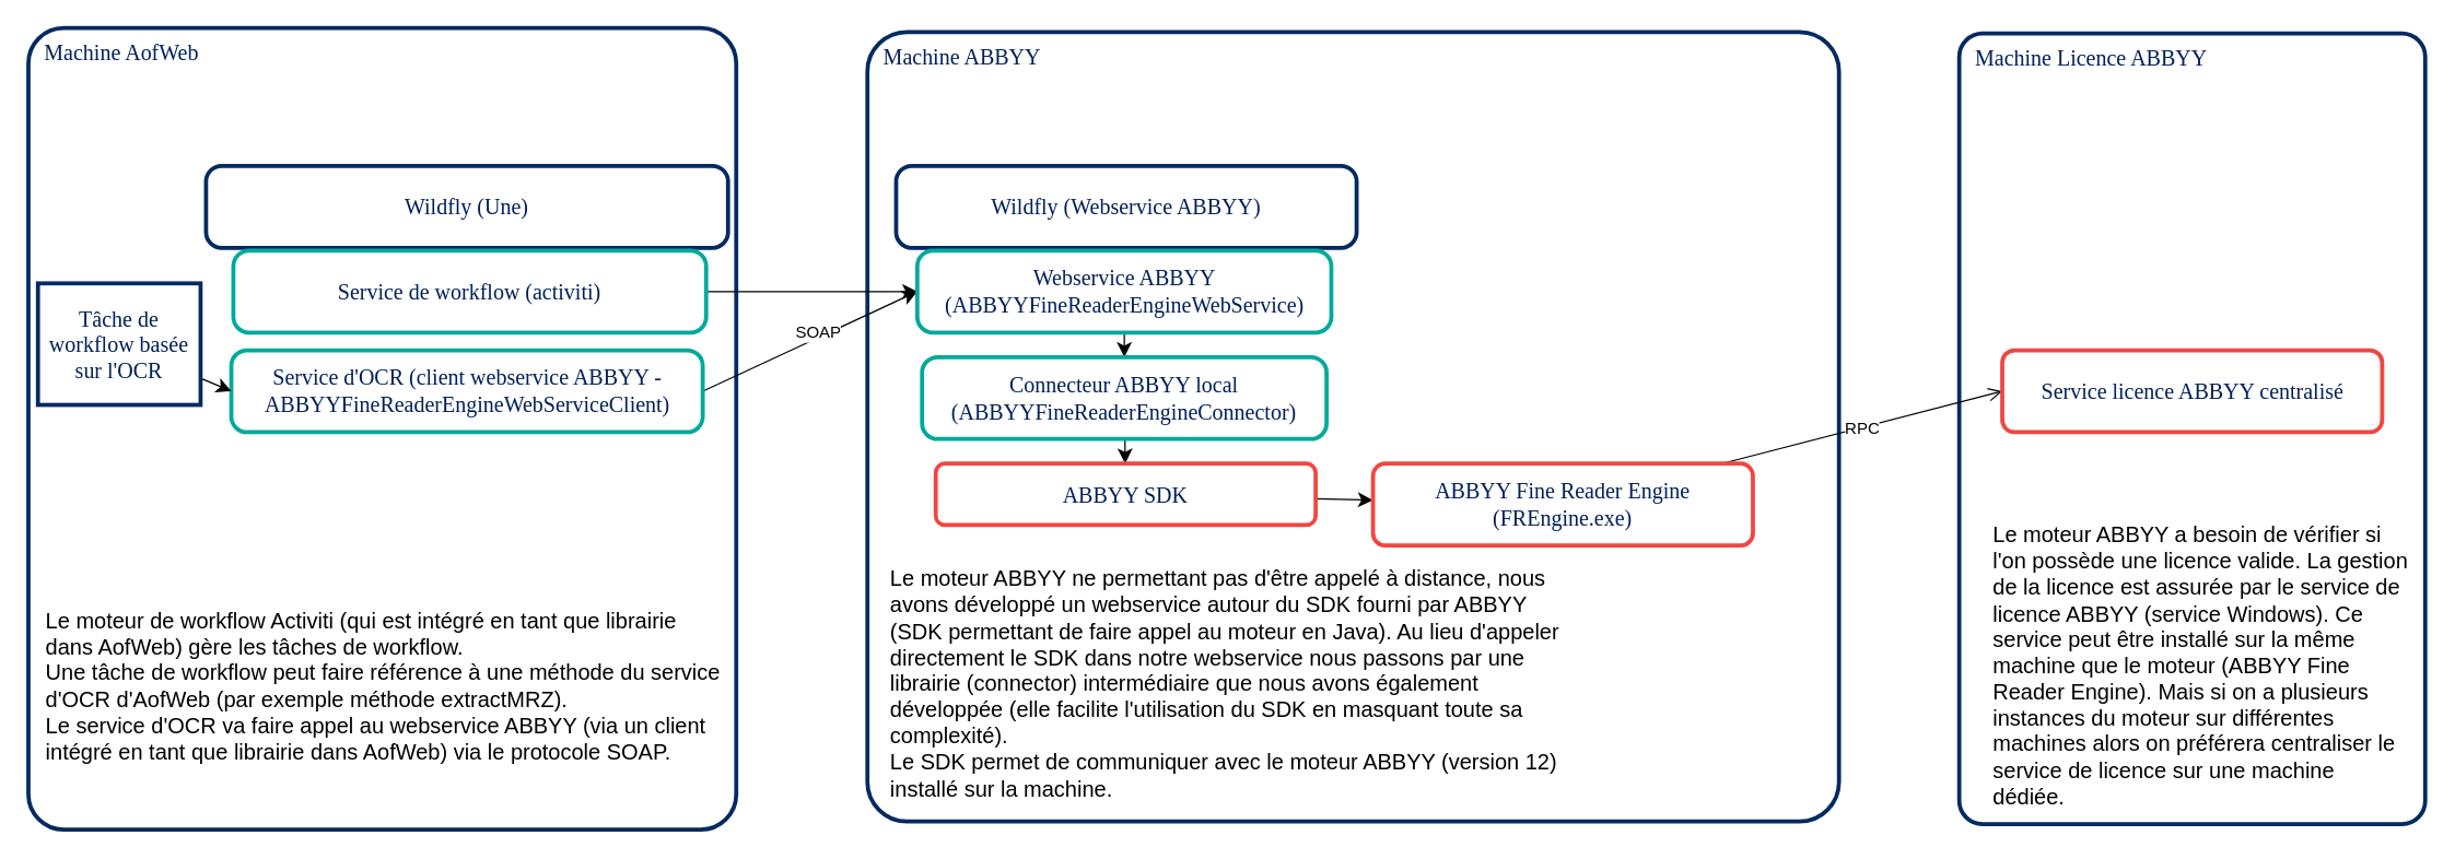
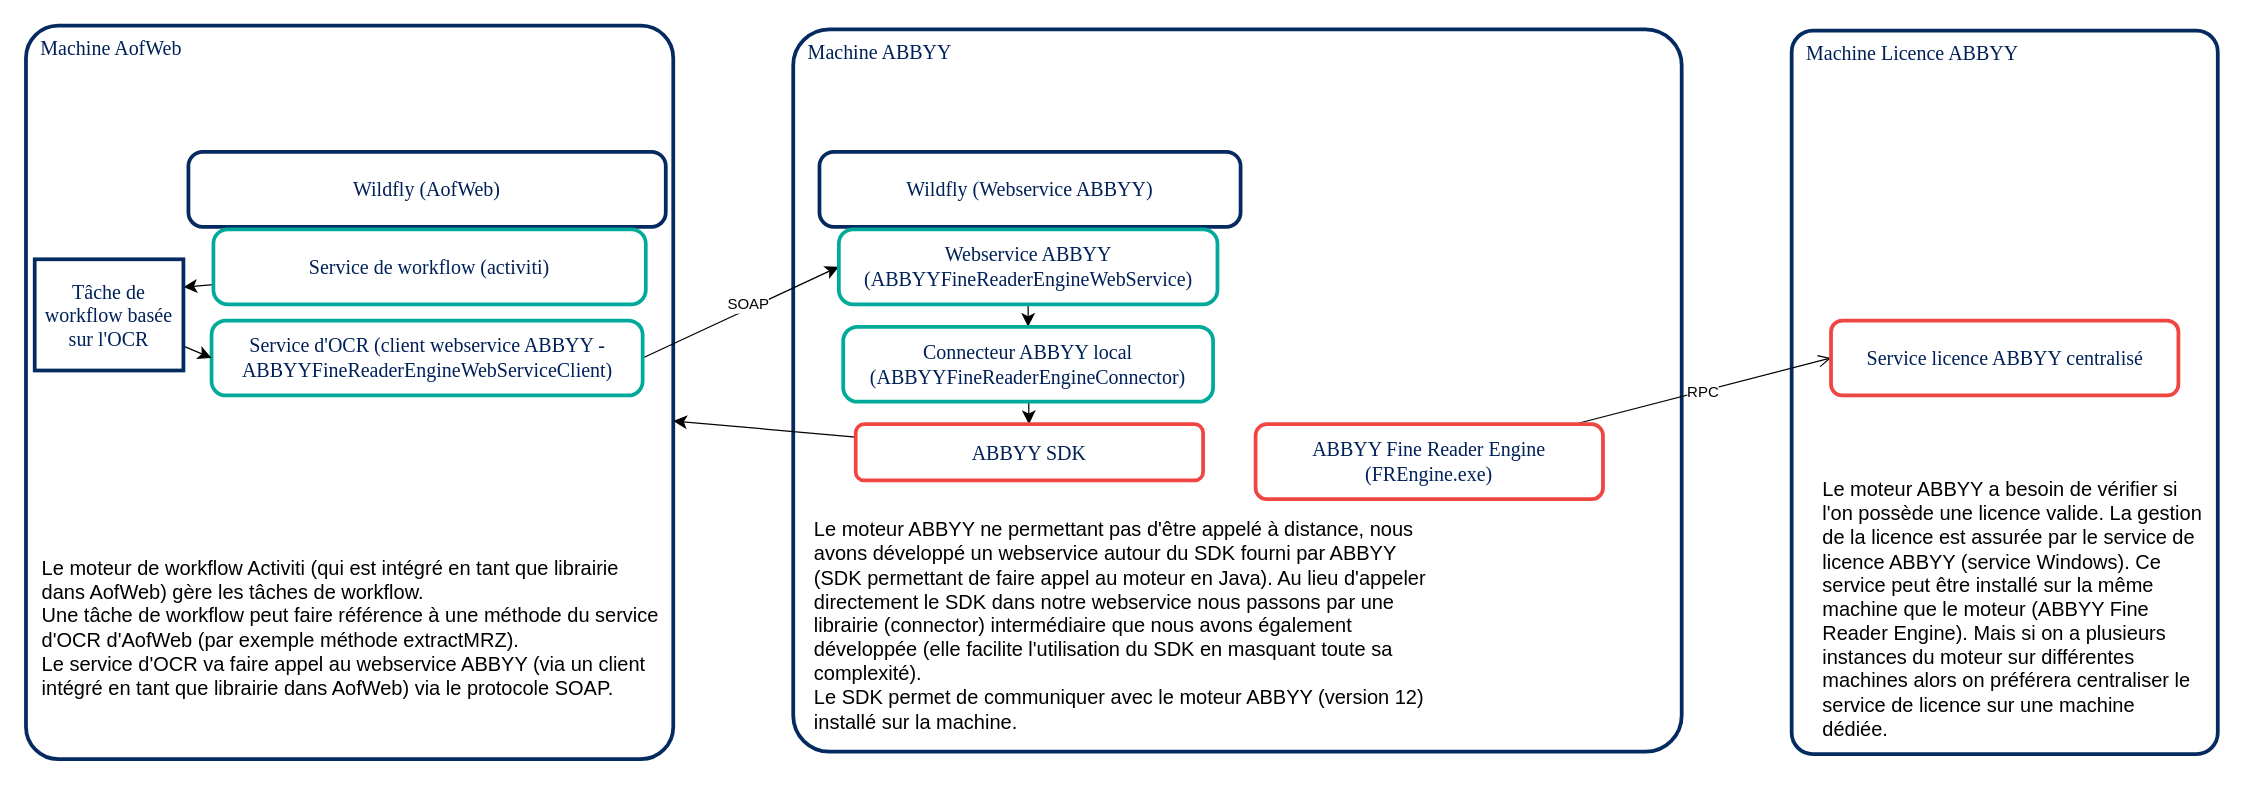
  <mxCell id="0" />
  <mxCell id="1" parent="0" />
  <mxCell id="2" value="Machine Licence ABBYY" style="rounded=1;whiteSpace=wrap;html=1;strokeColor=#042a60;strokeWidth=3;arcSize=5;fontFamily=Poppins;fontSource=https%3A%2F%2Ffonts.googleapis.com%2Fcss%3Ffamily%3DPoppins;fontSize=16;fontColor=#002058;fontStyle=0;labelBackgroundColor=none;labelBorderColor=none;verticalAlign=top;align=left;spacingRight=0;spacingLeft=10;spacingTop=2;fillColor=#FFFFFF;" vertex="1" parent="1"><mxGeometry x="1433" y="24" width="341" height="579" as="geometry" /></mxCell>
  <mxCell id="3" value="Machine ABBYY" style="rounded=1;whiteSpace=wrap;html=1;strokeColor=#042a60;strokeWidth=3;arcSize=5;fontFamily=Poppins;fontSource=https%3A%2F%2Ffonts.googleapis.com%2Fcss%3Ffamily%3DPoppins;fontSize=16;fontColor=#002058;fontStyle=0;labelBackgroundColor=none;labelBorderColor=none;verticalAlign=top;align=left;spacingRight=0;spacingLeft=10;spacingTop=2;fillColor=#FFFFFF;" vertex="1" parent="1"><mxGeometry x="634" y="23" width="711" height="578" as="geometry" /></mxCell>
  <mxCell id="4" value="Machine AofWeb" style="rounded=1;whiteSpace=wrap;html=1;strokeColor=#042a60;strokeWidth=3;arcSize=5;fontFamily=Poppins;fontSource=https%3A%2F%2Ffonts.googleapis.com%2Fcss%3Ffamily%3DPoppins;fontSize=16;fontColor=#002058;fontStyle=0;labelBackgroundColor=none;labelBorderColor=none;verticalAlign=top;align=left;spacingRight=0;spacingLeft=10;spacingTop=2;fillColor=#FFFFFF;" vertex="1" parent="1"><mxGeometry x="20" y="20" width="518" height="587" as="geometry" /></mxCell>
- <mxCell id="5" value="Wildfly (Une)" style="rounded=1;whiteSpace=wrap;html=1;strokeColor=#042a60;strokeWidth=3;arcSize=19;fontFamily=Poppins;fontSource=https%3A%2F%2Ffonts.googleapis.com%2Fcss%3Ffamily%3DPoppins;fontSize=16;fontColor=#002058;fontStyle=0;labelBackgroundColor=none;labelBorderColor=none;" vertex="1" parent="1"><mxGeometry x="150" y="121" width="382" height="60" as="geometry" /></mxCell>
- <mxCell id="6" style="edgeStyle=none;curved=1;rounded=0;orthogonalLoop=1;jettySize=auto;html=1;fontSize=12;startSize=8;endSize=8;" edge="1" parent="1" source="7" target="15"><mxGeometry relative="1" as="geometry" /></mxCell>
+ <mxCell id="5" value="Wildfly (AofWeb)" style="rounded=1;whiteSpace=wrap;html=1;strokeColor=#042a60;strokeWidth=3;arcSize=19;fontFamily=Poppins;fontSource=https%3A%2F%2Ffonts.googleapis.com%2Fcss%3Ffamily%3DPoppins;fontSize=16;fontColor=#002058;fontStyle=0;labelBackgroundColor=none;labelBorderColor=none;" vertex="1" parent="1"><mxGeometry x="150" y="121" width="382" height="60" as="geometry" /></mxCell>
+ <mxCell id="6" style="edgeStyle=none;curved=1;rounded=0;orthogonalLoop=1;jettySize=auto;html=1;entryX=1;entryY=0.25;entryDx=0;entryDy=0;fontSize=12;startSize=8;endSize=8;" edge="1" parent="1" source="7" target="12"><mxGeometry relative="1" as="geometry" /></mxCell>
  <mxCell id="7" value="Service de workflow (activiti)" style="rounded=1;whiteSpace=wrap;html=1;strokeColor=#00AA9B;strokeWidth=3;arcSize=19;fontFamily=Poppins;fontSource=https%3A%2F%2Ffonts.googleapis.com%2Fcss%3Ffamily%3DPoppins;fontSize=16;fontColor=#002058;fontStyle=0;labelBackgroundColor=none;labelBorderColor=none;" vertex="1" parent="1"><mxGeometry x="170" y="183" width="346" height="60" as="geometry" /></mxCell>
  <mxCell id="8" style="edgeStyle=none;curved=1;rounded=0;orthogonalLoop=1;jettySize=auto;html=1;entryX=0;entryY=0.5;entryDx=0;entryDy=0;fontSize=12;startSize=8;endSize=8;exitX=1;exitY=0.5;exitDx=0;exitDy=0;" edge="1" parent="1" source="10" target="15"><mxGeometry relative="1" as="geometry" /></mxCell>
  <mxCell id="9" value="SOAP" style="edgeLabel;html=1;align=center;verticalAlign=middle;resizable=0;points=[];fontSize=12;" vertex="1" connectable="0" parent="8"><mxGeometry x="0.094" y="4" relative="1" as="geometry"><mxPoint as="offset" /></mxGeometry></mxCell>
  <mxCell id="10" value="Service d'OCR (client webservice ABBYY - ABBYYFineReaderEngineWebServiceClient)" style="rounded=1;whiteSpace=wrap;html=1;strokeColor=#00AA9B;strokeWidth=3;arcSize=19;fontFamily=Poppins;fontSource=https%3A%2F%2Ffonts.googleapis.com%2Fcss%3Ffamily%3DPoppins;fontSize=16;fontColor=#002058;fontStyle=0;labelBackgroundColor=none;labelBorderColor=none;" vertex="1" parent="1"><mxGeometry x="168.5" y="256" width="345" height="60" as="geometry" /></mxCell>
  <mxCell id="11" style="edgeStyle=none;curved=1;rounded=0;orthogonalLoop=1;jettySize=auto;html=1;entryX=0;entryY=0.5;entryDx=0;entryDy=0;fontSize=12;startSize=8;endSize=8;" edge="1" parent="1" source="12" target="10"><mxGeometry relative="1" as="geometry" /></mxCell>
  <mxCell id="12" value="Tâche de workflow basée sur l'OCR" style="whiteSpace=wrap;html=1;strokeColor=#042a60;strokeWidth=3;arcSize=15;fontFamily=Poppins;fontSource=https%3A%2F%2Ffonts.googleapis.com%2Fcss%3Ffamily%3DPoppins;fontSize=16;fontColor=#002058;fontStyle=0;labelBackgroundColor=none;labelBorderColor=none;rounded=0;" vertex="1" parent="1"><mxGeometry x="27" y="207" width="119" height="89" as="geometry" /></mxCell>
  <mxCell id="13" value="Wildfly (Webservice ABBYY)" style="rounded=1;whiteSpace=wrap;html=1;strokeColor=#042a60;strokeWidth=3;arcSize=19;fontFamily=Poppins;fontSource=https%3A%2F%2Ffonts.googleapis.com%2Fcss%3Ffamily%3DPoppins;fontSize=16;fontColor=#002058;fontStyle=0;labelBackgroundColor=none;labelBorderColor=none;" vertex="1" parent="1"><mxGeometry x="655" y="121" width="337" height="60" as="geometry" /></mxCell>
  <mxCell id="14" style="edgeStyle=none;curved=1;rounded=0;orthogonalLoop=1;jettySize=auto;html=1;fontSize=12;startSize=8;endSize=8;" edge="1" parent="1" source="15" target="17"><mxGeometry relative="1" as="geometry" /></mxCell>
  <mxCell id="15" value="Webservice ABBYY (ABBYYFineReaderEngineWebService)" style="rounded=1;whiteSpace=wrap;html=1;strokeColor=#00AA9B;strokeWidth=3;arcSize=19;fontFamily=Poppins;fontSource=https%3A%2F%2Ffonts.googleapis.com%2Fcss%3Ffamily%3DPoppins;fontSize=16;fontColor=#002058;fontStyle=0;labelBackgroundColor=none;labelBorderColor=none;" vertex="1" parent="1"><mxGeometry x="670.5" y="183" width="303" height="60" as="geometry" /></mxCell>
  <mxCell id="16" style="edgeStyle=none;curved=1;rounded=0;orthogonalLoop=1;jettySize=auto;html=1;fontSize=12;startSize=8;endSize=8;" edge="1" parent="1" source="17" target="19"><mxGeometry relative="1" as="geometry" /></mxCell>
  <mxCell id="17" value="Connecteur ABBYY local (ABBYYFineReaderEngineConnector)" style="rounded=1;whiteSpace=wrap;html=1;strokeColor=#00AA9B;strokeWidth=3;arcSize=19;fontFamily=Poppins;fontSource=https%3A%2F%2Ffonts.googleapis.com%2Fcss%3Ffamily%3DPoppins;fontSize=16;fontColor=#002058;fontStyle=0;labelBackgroundColor=none;labelBorderColor=none;" vertex="1" parent="1"><mxGeometry x="674" y="261" width="296" height="60" as="geometry" /></mxCell>
- <mxCell id="18" style="edgeStyle=none;curved=1;rounded=0;orthogonalLoop=1;jettySize=auto;html=1;fontSize=12;startSize=8;endSize=8;" edge="1" parent="1" source="19" target="22"><mxGeometry relative="1" as="geometry" /></mxCell>
+ <mxCell id="18" style="edgeStyle=none;curved=1;rounded=0;orthogonalLoop=1;jettySize=auto;html=1;fontSize=12;startSize=8;endSize=8;" edge="1" parent="1" source="19" target="4"><mxGeometry relative="1" as="geometry" /></mxCell>
  <mxCell id="19" value="ABBYY SDK" style="rounded=1;whiteSpace=wrap;html=1;strokeColor=#F04641;strokeWidth=3;arcSize=15;fontFamily=Poppins;fontSource=https%3A%2F%2Ffonts.googleapis.com%2Fcss%3Ffamily%3DPoppins;fontSize=16;fontColor=#002058;fontStyle=0;labelBackgroundColor=none;labelBorderColor=none;" vertex="1" parent="1"><mxGeometry x="684" y="339" width="278" height="45" as="geometry" /></mxCell>
  <mxCell id="20" style="edgeStyle=none;curved=1;rounded=0;orthogonalLoop=1;jettySize=auto;html=1;entryX=0;entryY=0.5;entryDx=0;entryDy=0;fontSize=12;startSize=8;endSize=8;endArrow=open;" edge="1" parent="1" source="22" target="23"><mxGeometry relative="1" as="geometry" /></mxCell>
  <mxCell id="21" value="RPC" style="edgeLabel;html=1;align=center;verticalAlign=middle;resizable=0;points=[];fontSize=12;" vertex="1" connectable="0" parent="20"><mxGeometry x="-0.013" y="-1" relative="1" as="geometry"><mxPoint as="offset" /></mxGeometry></mxCell>
  <mxCell id="22" value="ABBYY Fine Reader Engine (FREngine.exe)" style="rounded=1;whiteSpace=wrap;html=1;strokeColor=#F04641;strokeWidth=3;arcSize=15;fontFamily=Poppins;fontSource=https%3A%2F%2Ffonts.googleapis.com%2Fcss%3Ffamily%3DPoppins;fontSize=16;fontColor=#002058;fontStyle=0;labelBackgroundColor=none;labelBorderColor=none;" vertex="1" parent="1"><mxGeometry x="1004" y="339" width="278" height="60" as="geometry" /></mxCell>
  <mxCell id="23" value="Service licence ABBYY centralisé" style="rounded=1;whiteSpace=wrap;html=1;strokeColor=#F04641;strokeWidth=3;arcSize=15;fontFamily=Poppins;fontSource=https%3A%2F%2Ffonts.googleapis.com%2Fcss%3Ffamily%3DPoppins;fontSize=16;fontColor=#002058;fontStyle=0;labelBackgroundColor=none;labelBorderColor=none;" vertex="1" parent="1"><mxGeometry x="1464.5" y="256" width="278" height="60" as="geometry" /></mxCell>
  <mxCell id="24" value="&lt;div&gt;Le moteur de workflow Activiti (qui est intégré en tant que librairie dans AofWeb) gère les tâches de workflow.&lt;/div&gt;&lt;div&gt;Une tâche de workflow peut faire référence à une méthode du service d'OCR d'AofWeb (par exemple méthode extractMRZ).&lt;/div&gt;&lt;div&gt;Le service d'OCR va faire appel au webservice ABBYY (via un client intégré en tant que librairie dans AofWeb) via le protocole SOAP.&lt;br&gt;&lt;/div&gt;" style="text;strokeColor=none;fillColor=none;html=1;align=left;verticalAlign=middle;whiteSpace=wrap;rounded=0;fontSize=16;" vertex="1" parent="1"><mxGeometry x="31" y="454" width="496" height="95" as="geometry" /></mxCell>
  <mxCell id="25" value="&lt;div&gt;Le moteur ABBYY ne permettant pas d'être appelé à distance, nous avons développé un webservice autour du SDK fourni par ABBYY (SDK permettant de faire appel au moteur en Java). Au lieu d'appeler directement le SDK dans notre webservice nous passons par une librairie (connector) intermédiaire que nous avons également développée (elle facilite l'utilisation du SDK en masquant toute sa complexité).&lt;/div&gt;&lt;div&gt;Le SDK permet de communiquer avec le moteur ABBYY (version 12) installé sur la machine.&lt;br&gt;&lt;/div&gt;" style="text;strokeColor=none;fillColor=none;html=1;align=left;verticalAlign=middle;whiteSpace=wrap;rounded=0;fontSize=16;" vertex="1" parent="1"><mxGeometry x="649" y="452" width="496" height="95" as="geometry" /></mxCell>
  <mxCell id="26" value="Le moteur ABBYY a besoin de vérifier si l'on possède une licence valide. La gestion de la licence est assurée par le service de licence ABBYY (service Windows). Ce service peut être installé sur la même machine que le moteur (ABBYY Fine Reader Engine). Mais si on a plusieurs instances du moteur sur différentes machines alors on préférera centraliser le service de licence sur une machine dédiée." style="text;strokeColor=none;fillColor=none;html=1;align=left;verticalAlign=middle;whiteSpace=wrap;rounded=0;fontSize=16;" vertex="1" parent="1"><mxGeometry x="1456" y="428" width="308" height="117" as="geometry" /></mxCell>
